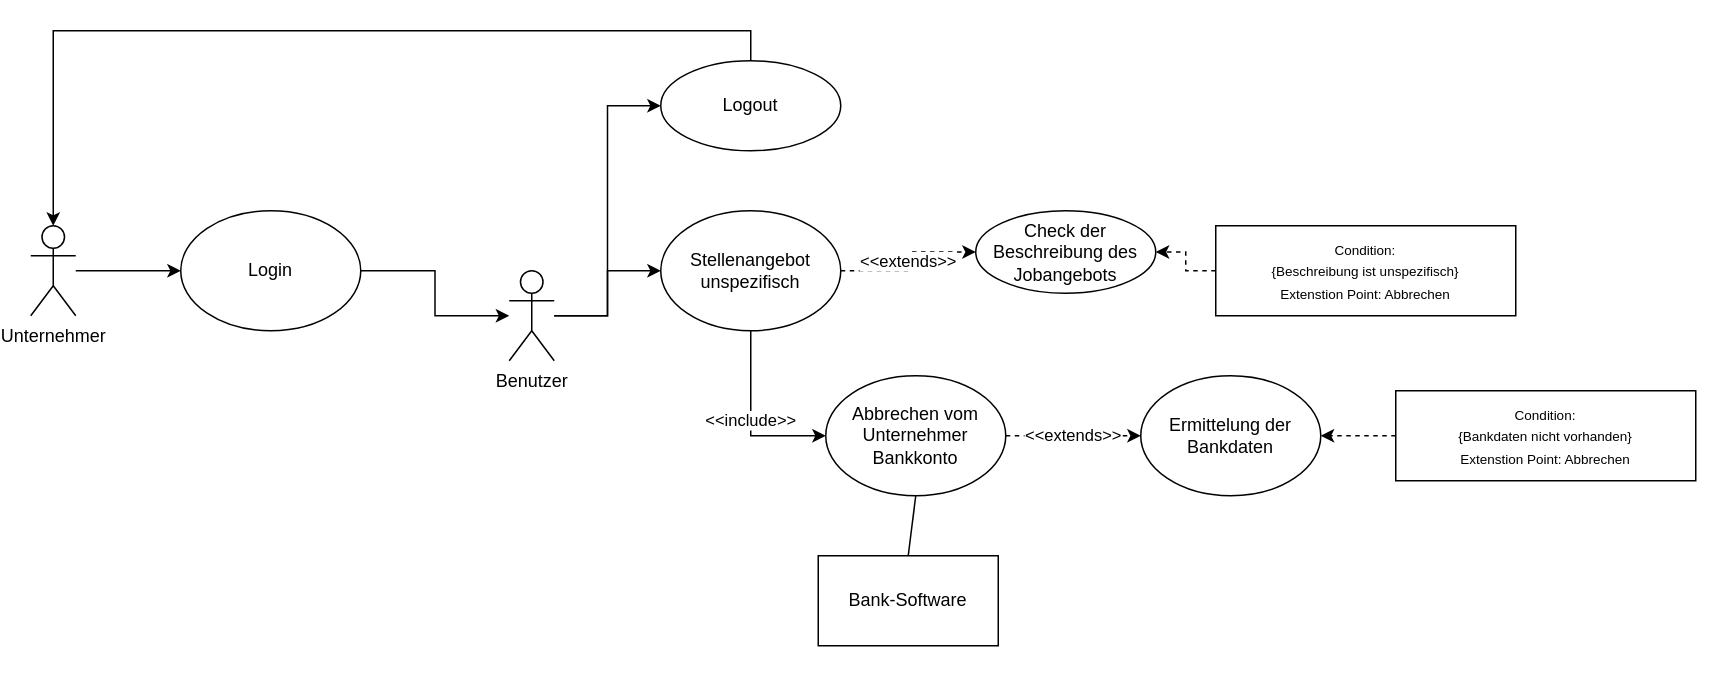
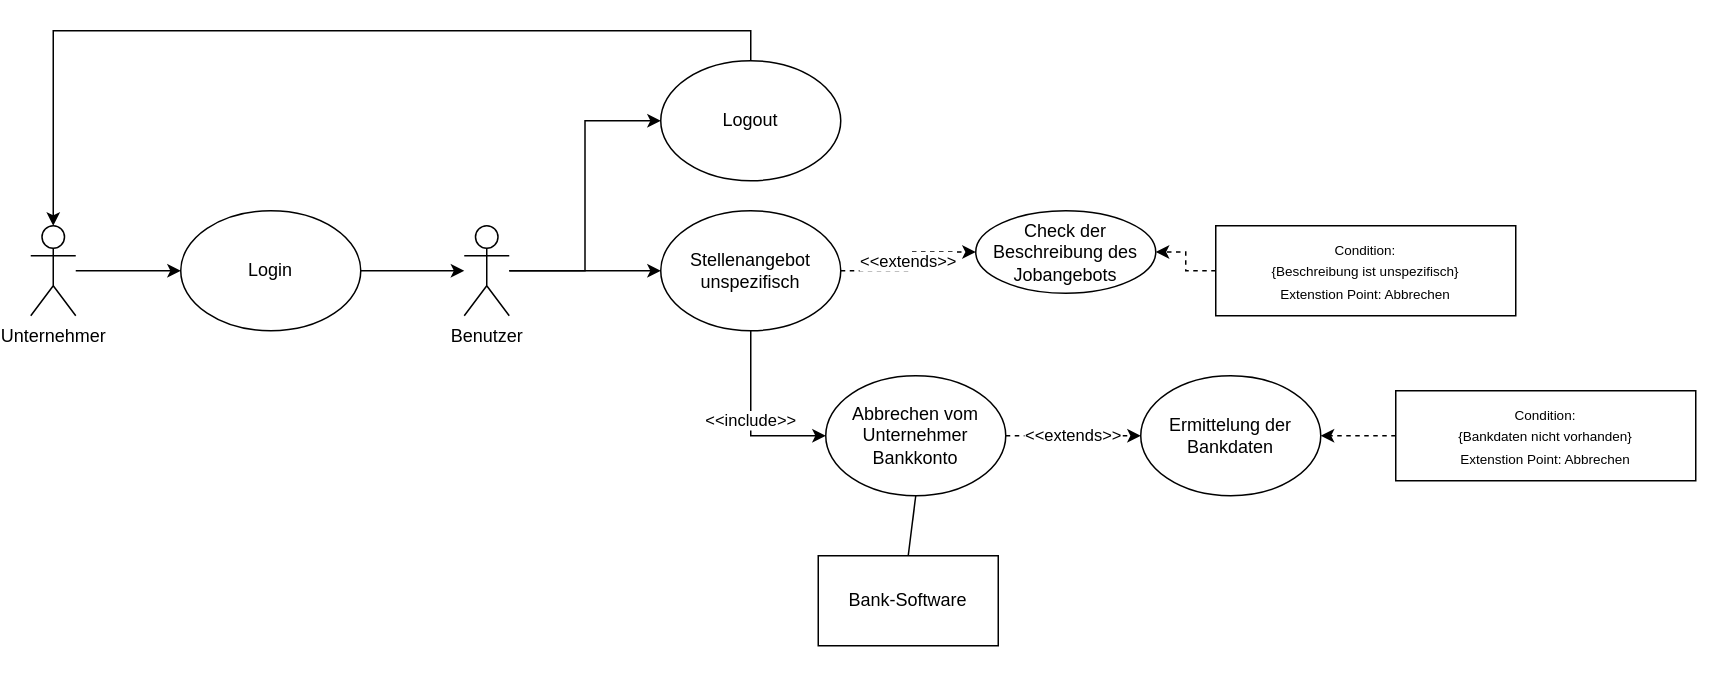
  <mxCell id="0" />
  <mxCell id="1" parent="0" />
  <mxCell id="2" style="edgeStyle=orthogonalEdgeStyle;rounded=0;orthogonalLoop=1;jettySize=auto;html=1;entryX=0;entryY=0.5;entryDx=0;entryDy=0;" parent="1" source="3" target="5" edge="1"><mxGeometry relative="1" as="geometry" /></mxCell>
  <mxCell id="3" value="Unternehmer" style="shape=umlActor;verticalLabelPosition=bottom;verticalAlign=top;html=1;outlineConnect=0;" parent="1" vertex="1"><mxGeometry x="20" y="150" width="30" height="60" as="geometry" /></mxCell>
  <mxCell id="4" style="edgeStyle=orthogonalEdgeStyle;rounded=0;orthogonalLoop=1;jettySize=auto;html=1;" parent="1" source="5" target="8" edge="1"><mxGeometry relative="1" as="geometry" /></mxCell>
  <mxCell id="5" value="Login" style="ellipse;whiteSpace=wrap;html=1;" parent="1" vertex="1"><mxGeometry x="120" y="140" width="120" height="80" as="geometry" /></mxCell>
  <mxCell id="6" value="" style="edgeStyle=orthogonalEdgeStyle;rounded=0;orthogonalLoop=1;jettySize=auto;html=1;" parent="1" source="8" target="12" edge="1"><mxGeometry relative="1" as="geometry" /></mxCell>
  <mxCell id="7" style="edgeStyle=orthogonalEdgeStyle;rounded=0;orthogonalLoop=1;jettySize=auto;html=1;entryX=0;entryY=0.5;entryDx=0;entryDy=0;" parent="1" source="8" target="10" edge="1"><mxGeometry relative="1" as="geometry" /></mxCell>
- <mxCell id="8" value="Benutzer" style="shape=umlActor;verticalLabelPosition=bottom;verticalAlign=top;html=1;outlineConnect=0;" parent="1" vertex="1"><mxGeometry x="339" y="180" width="30" height="60" as="geometry" /></mxCell>
+ <mxCell id="8" value="Benutzer" style="shape=umlActor;verticalLabelPosition=bottom;verticalAlign=top;html=1;outlineConnect=0;" parent="1" vertex="1"><mxGeometry x="309" y="150" width="30" height="60" as="geometry" /></mxCell>
  <mxCell id="9" style="edgeStyle=orthogonalEdgeStyle;rounded=0;orthogonalLoop=1;jettySize=auto;html=1;entryX=0.5;entryY=0;entryDx=0;entryDy=0;entryPerimeter=0;" parent="1" source="10" target="3" edge="1"><mxGeometry relative="1" as="geometry"><Array as="points"><mxPoint x="500" y="20" /><mxPoint x="35" y="20" /></Array></mxGeometry></mxCell>
- <mxCell id="10" value="Logout" style="ellipse;whiteSpace=wrap;html=1;" parent="1" vertex="1"><mxGeometry x="440" y="40" width="120" height="60" as="geometry" /></mxCell>
+ <mxCell id="10" value="Logout" style="ellipse;whiteSpace=wrap;html=1;" parent="1" vertex="1"><mxGeometry x="440" y="40" width="120" height="80" as="geometry" /></mxCell>
  <mxCell id="11" value="&amp;lt;&amp;lt;include&amp;gt;&amp;gt;" style="edgeStyle=orthogonalEdgeStyle;rounded=0;orthogonalLoop=1;jettySize=auto;html=1;entryX=0;entryY=0.5;entryDx=0;entryDy=0;" parent="1" source="12" target="18" edge="1"><mxGeometry relative="1" as="geometry"><Array as="points"><mxPoint x="500" y="290" /></Array></mxGeometry></mxCell>
  <mxCell id="12" value="Stellenangebot unspezifisch" style="ellipse;whiteSpace=wrap;html=1;" parent="1" vertex="1"><mxGeometry x="440" y="140" width="120" height="80" as="geometry" /></mxCell>
  <mxCell id="13" value="&amp;lt;&amp;lt;extends&amp;gt;&amp;gt;" style="edgeStyle=orthogonalEdgeStyle;rounded=0;orthogonalLoop=1;jettySize=auto;html=1;entryX=0;entryY=0.5;entryDx=0;entryDy=0;dashed=1;exitX=1;exitY=0.5;exitDx=0;exitDy=0;" parent="1" source="12" target="14" edge="1"><mxGeometry relative="1" as="geometry"><mxPoint x="720" y="250" as="sourcePoint" /></mxGeometry></mxCell>
  <mxCell id="14" value="Check der Beschreibung des Jobangebots" style="ellipse;whiteSpace=wrap;html=1;" parent="1" vertex="1"><mxGeometry x="650" y="140" width="120" height="55" as="geometry" /></mxCell>
  <mxCell id="15" style="edgeStyle=orthogonalEdgeStyle;rounded=0;orthogonalLoop=1;jettySize=auto;html=1;entryX=1;entryY=0.5;entryDx=0;entryDy=0;dashed=1;" parent="1" source="16" target="14" edge="1"><mxGeometry relative="1" as="geometry" /></mxCell>
  <mxCell id="16" value="&lt;span style=&quot;font-size: 9px&quot;&gt;Condition:&lt;/span&gt;&lt;br style=&quot;font-size: 9px&quot;&gt;&lt;span style=&quot;font-size: 9px&quot;&gt;{Beschreibung ist unspezifisch}&lt;/span&gt;&lt;br style=&quot;font-size: 9px&quot;&gt;&lt;span style=&quot;font-size: 9px&quot;&gt;Extenstion Point: Abbrechen&lt;/span&gt;" style="rounded=0;whiteSpace=wrap;html=1;" parent="1" vertex="1"><mxGeometry x="810" y="150" width="200" height="60" as="geometry" /></mxCell>
  <mxCell id="17" value="&amp;lt;&amp;lt;extends&amp;gt;&amp;gt;" style="edgeStyle=orthogonalEdgeStyle;rounded=0;orthogonalLoop=1;jettySize=auto;html=1;entryX=0;entryY=0.5;entryDx=0;entryDy=0;dashed=1;" parent="1" source="18" target="19" edge="1"><mxGeometry relative="1" as="geometry" /></mxCell>
  <mxCell id="18" value="Abbrechen vom Unternehmer Bankkonto" style="ellipse;whiteSpace=wrap;html=1;" parent="1" vertex="1"><mxGeometry x="550" y="250" width="120" height="80" as="geometry" /></mxCell>
  <mxCell id="19" value="Ermittelung der Bankdaten" style="ellipse;whiteSpace=wrap;html=1;" parent="1" vertex="1"><mxGeometry x="760" y="250" width="120" height="80" as="geometry" /></mxCell>
  <mxCell id="20" style="edgeStyle=orthogonalEdgeStyle;rounded=0;orthogonalLoop=1;jettySize=auto;html=1;dashed=1;entryX=1;entryY=0.5;entryDx=0;entryDy=0;" parent="1" source="21" target="19" edge="1"><mxGeometry relative="1" as="geometry"><mxPoint x="1020" y="290" as="targetPoint" /></mxGeometry></mxCell>
  <mxCell id="21" value="&lt;span style=&quot;font-size: 9px&quot;&gt;Condition:&lt;/span&gt;&lt;br style=&quot;font-size: 9px&quot;&gt;&lt;span style=&quot;font-size: 9px&quot;&gt;{Bankdaten nicht vorhanden}&lt;/span&gt;&lt;br style=&quot;font-size: 9px&quot;&gt;&lt;span style=&quot;font-size: 9px&quot;&gt;Extenstion Point: Abbrechen&lt;/span&gt;" style="rounded=0;whiteSpace=wrap;html=1;" parent="1" vertex="1"><mxGeometry x="930" y="260" width="200" height="60" as="geometry" /></mxCell>
  <mxCell id="22" value="Bank-Software" style="rounded=0;whiteSpace=wrap;html=1;" vertex="1" parent="1"><mxGeometry x="545" y="370" width="120" height="60" as="geometry" /></mxCell>
  <mxCell id="23" value="" style="endArrow=none;html=1;rounded=0;strokeColor=default;exitX=0.5;exitY=1;exitDx=0;exitDy=0;entryX=0.5;entryY=0;entryDx=0;entryDy=0;" edge="1" parent="1" source="18" target="22"><mxGeometry width="50" height="50" relative="1" as="geometry"><mxPoint x="650" y="240" as="sourcePoint" /><mxPoint x="700" y="190" as="targetPoint" /></mxGeometry></mxCell>
